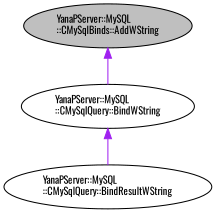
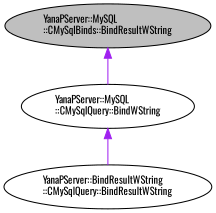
  digraph {
    fontname=Oswald
    rankdir=TB
    node [color=black fillcolor=white fontname=Oswald fontsize=10 shape=ellipse style=filled]
    edge [color=purple dir=back fontname=Oswald fontsize=10 labelfontname=Helvetica labelfontsize=10 style=solid]
-   n1 [fillcolor=grey75 fontcolor=black height=0.2 label="YanaPServer::MySQL\l::CMySqlBinds::AddWString" width=0.4]
+   n1 [fillcolor=grey75 fontcolor=black height=0.2 label="YanaPServer::MySQL\l::CMySqlBinds::BindResultWString" width=0.4]
    n2 [height=0.2 label="YanaPServer::MySQL\l::CMySqlQuery::BindWString" width=0.4]
-   n3 [height=0.2 label="YanaPServer::MySQL\l::CMySqlQuery::BindResultWString" width=0.4]
+   n3 [height=0.2 label="YanaPServer::BindResultWString\l::CMySqlQuery::BindResultWString" width=0.4]
    n1 -> n2
    n2 -> n3
  }
